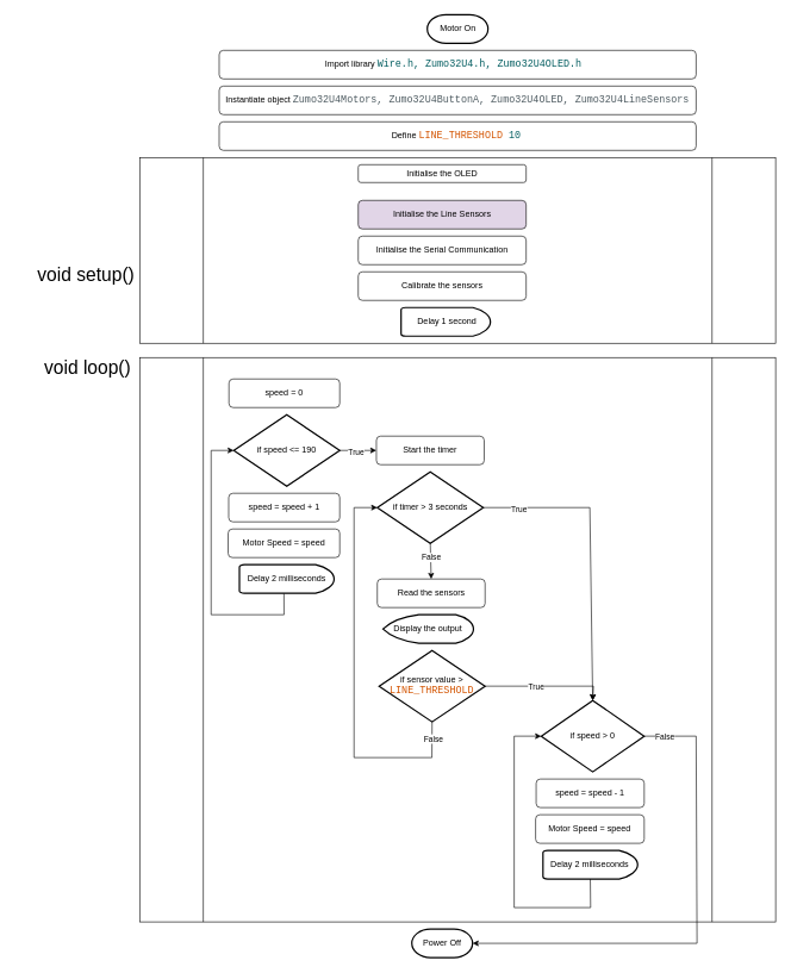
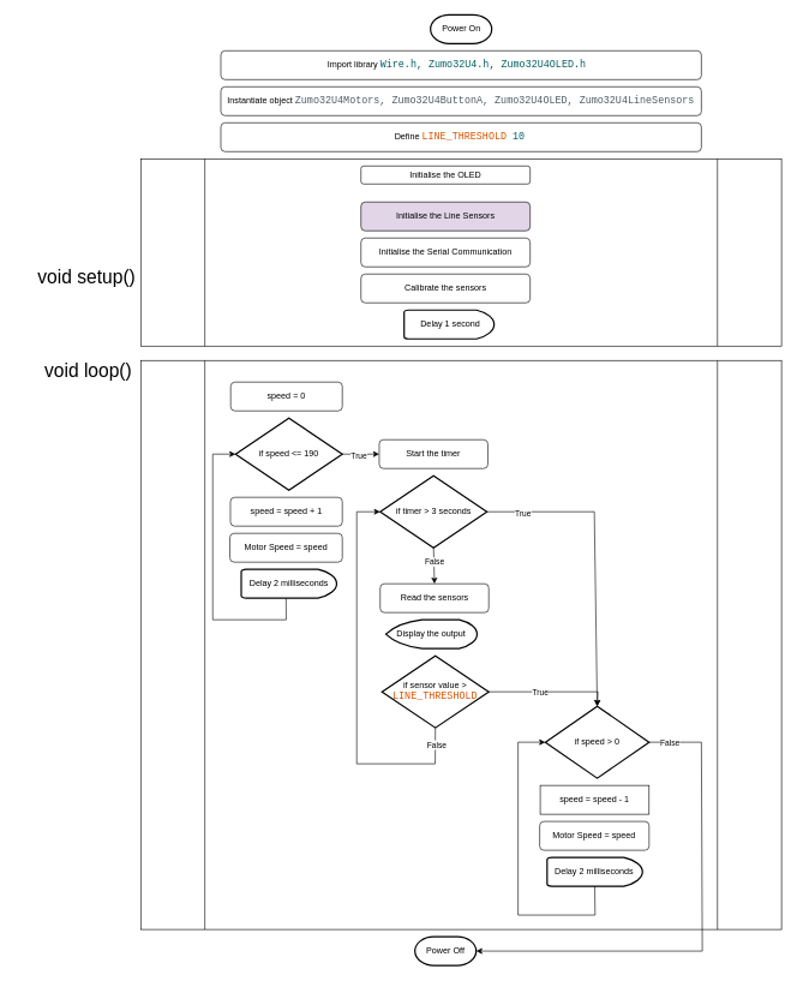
  <mxCell id="0" />
  <mxCell id="1" parent="0" />
- <mxCell id="2" value="Motor On" style="strokeWidth=2;html=1;shape=mxgraph.flowchart.terminator;whiteSpace=wrap;" parent="1" vertex="1"><mxGeometry x="597.5" y="20" width="85" height="40" as="geometry" /></mxCell>
+ <mxCell id="2" value="Power On" style="strokeWidth=2;html=1;shape=mxgraph.flowchart.terminator;whiteSpace=wrap;" parent="1" vertex="1"><mxGeometry x="597.5" y="20" width="85" height="40" as="geometry" /></mxCell>
  <mxCell id="3" value="Power Off" style="strokeWidth=2;html=1;shape=mxgraph.flowchart.terminator;whiteSpace=wrap;" parent="1" vertex="1"><mxGeometry x="575.85" y="1300" width="85" height="40" as="geometry" /></mxCell>
  <mxCell id="4" value="Instantiate object&amp;nbsp;&lt;span style=&quot;background-color: rgb(255, 255, 255); color: rgb(78, 91, 97); font-family: Consolas, &amp;quot;Courier New&amp;quot;, monospace; font-size: 14px; white-space: pre;&quot;&gt;Zumo32U4Motors, &lt;/span&gt;&lt;span style=&quot;color: rgb(78, 91, 97); font-family: Consolas, &amp;quot;Courier New&amp;quot;, monospace; font-size: 14px; white-space: pre; background-color: rgb(255, 255, 255);&quot;&gt;Zumo32U4ButtonA, &lt;/span&gt;&lt;span style=&quot;background-color: rgb(255, 255, 255); color: rgb(78, 91, 97); font-family: Consolas, &amp;quot;Courier New&amp;quot;, monospace; font-size: 14px; white-space: pre;&quot;&gt;Zumo32U4OLED, &lt;/span&gt;&lt;span style=&quot;background-color: rgb(255, 255, 255); color: rgb(78, 91, 97); font-family: Consolas, &amp;quot;Courier New&amp;quot;, monospace; font-size: 14px; white-space: pre;&quot;&gt;Zumo32U4LineSensors&lt;/span&gt;" style="rounded=1;whiteSpace=wrap;html=1;" parent="1" vertex="1"><mxGeometry x="306.25" y="120" width="667.5" height="40" as="geometry" /></mxCell>
  <mxCell id="5" value="Import library&amp;nbsp;&lt;span style=&quot;color: rgb(0, 92, 95); background-color: rgb(255, 255, 255); font-family: Consolas, &amp;quot;Courier New&amp;quot;, monospace; font-size: 14px; white-space: pre;&quot;&gt;Wire.h, &lt;/span&gt;&lt;span style=&quot;color: rgb(0, 92, 95); font-family: Consolas, &amp;quot;Courier New&amp;quot;, monospace; font-size: 14px; white-space: pre; background-color: rgb(255, 255, 255);&quot;&gt;Zumo32U4.h, &lt;/span&gt;&lt;span style=&quot;color: rgb(0, 92, 95); background-color: rgb(255, 255, 255); font-family: Consolas, &amp;quot;Courier New&amp;quot;, monospace; font-size: 14px; white-space: pre;&quot;&gt;Zumo32U4OLED.h&lt;/span&gt;&lt;span style=&quot;color: rgb(0, 92, 95); font-family: Consolas, &amp;quot;Courier New&amp;quot;, monospace; font-size: 14px; white-space: pre; background-color: rgb(255, 255, 255);&quot;&gt; &lt;/span&gt;&lt;span style=&quot;background-color: initial;&quot;&gt;&amp;nbsp;&lt;/span&gt;" style="rounded=1;whiteSpace=wrap;html=1;" parent="1" vertex="1"><mxGeometry x="306.25" y="70" width="667.5" height="40" as="geometry" /></mxCell>
  <mxCell id="6" value="" style="shape=process;whiteSpace=wrap;html=1;backgroundOutline=1;" parent="1" vertex="1"><mxGeometry x="195" y="220" width="890" height="260" as="geometry" /></mxCell>
  <mxCell id="7" value="Initialise the OLED" style="rounded=1;whiteSpace=wrap;html=1;" parent="1" vertex="1"><mxGeometry x="500.85" y="230" width="235" height="25" as="geometry" /></mxCell>
  <mxCell id="8" value="&amp;nbsp;Delay 1 second" style="strokeWidth=2;html=1;shape=mxgraph.flowchart.delay;whiteSpace=wrap;" parent="1" vertex="1"><mxGeometry x="560.85" y="430" width="125" height="40" as="geometry" /></mxCell>
  <mxCell id="9" value="&lt;font style=&quot;font-size: 26px;&quot;&gt;void loop()&lt;/font&gt;" style="text;strokeColor=none;align=right;fillColor=none;html=1;verticalAlign=middle;whiteSpace=wrap;rounded=0;" parent="1" vertex="1"><mxGeometry x="25" y="500" width="160" height="30" as="geometry" /></mxCell>
  <mxCell id="10" value="" style="shape=process;whiteSpace=wrap;html=1;backgroundOutline=1;" parent="1" vertex="1"><mxGeometry x="195" y="500" width="890" height="790" as="geometry" /></mxCell>
  <mxCell id="11" value="&lt;font style=&quot;font-size: 26px;&quot;&gt;void setup()&lt;/font&gt;" style="text;strokeColor=none;align=right;fillColor=none;html=1;verticalAlign=middle;whiteSpace=wrap;rounded=0;" parent="1" vertex="1"><mxGeometry x="20" y="370" width="170" height="30" as="geometry" /></mxCell>
  <mxCell id="12" value="speed = 0" style="rounded=1;whiteSpace=wrap;html=1;" parent="1" vertex="1"><mxGeometry x="319.93" y="530" width="155.07" height="40" as="geometry" /></mxCell>
  <mxCell id="13" value="if speed &amp;lt;= 190" style="strokeWidth=2;html=1;shape=mxgraph.flowchart.decision;whiteSpace=wrap;" parent="1" vertex="1"><mxGeometry x="326.68" y="580" width="148.32" height="100" as="geometry" /></mxCell>
  <mxCell id="14" value="speed = speed + 1" style="rounded=1;whiteSpace=wrap;html=1;" parent="1" vertex="1"><mxGeometry x="319.56" y="690" width="155.44" height="40" as="geometry" /></mxCell>
  <mxCell id="15" value="Motor Speed = speed" style="rounded=1;whiteSpace=wrap;html=1;" parent="1" vertex="1"><mxGeometry x="318.81" y="740" width="156.19" height="40" as="geometry" /></mxCell>
  <mxCell id="16" value="Start the timer" style="rounded=1;whiteSpace=wrap;html=1;" parent="1" vertex="1"><mxGeometry x="526.25" y="610" width="150.88" height="40" as="geometry" /></mxCell>
  <mxCell id="17" value="if speed &amp;gt; 0" style="strokeWidth=2;html=1;shape=mxgraph.flowchart.decision;whiteSpace=wrap;" parent="1" vertex="1"><mxGeometry x="756.97" y="980" width="144.13" height="100" as="geometry" /></mxCell>
- <mxCell id="18" value="speed = speed - 1" style="rounded=1;whiteSpace=wrap;html=1;" parent="1" vertex="1"><mxGeometry x="749.85" y="1090" width="151.25" height="40" as="geometry" /></mxCell>
+ <mxCell id="18" value="speed = speed - 1" style="whiteSpace=wrap;html=1;rounded=0;" parent="1" vertex="1"><mxGeometry x="749.85" y="1090" width="151.25" height="40" as="geometry" /></mxCell>
  <mxCell id="19" value="Motor Speed = speed" style="rounded=1;whiteSpace=wrap;html=1;" parent="1" vertex="1"><mxGeometry x="749.1" y="1140" width="152" height="40" as="geometry" /></mxCell>
  <mxCell id="20" value="" style="endArrow=classic;html=1;rounded=0;entryX=0;entryY=0.5;entryDx=0;entryDy=0;entryPerimeter=0;exitX=0.5;exitY=1;exitDx=0;exitDy=0;exitPerimeter=0;" parent="1" source="31" target="17" edge="1"><mxGeometry width="50" height="50" relative="1" as="geometry"><mxPoint x="375.1" y="1230" as="sourcePoint" /><mxPoint x="359.1" y="1060" as="targetPoint" /><Array as="points"><mxPoint x="826.1" y="1270" /><mxPoint x="719.1" y="1270" /><mxPoint x="719.1" y="1030" /></Array></mxGeometry></mxCell>
  <mxCell id="21" value="" style="endArrow=classic;html=1;rounded=0;exitX=1;exitY=0.5;exitDx=0;exitDy=0;exitPerimeter=0;entryX=0;entryY=0.5;entryDx=0;entryDy=0;" parent="1" source="13" target="16" edge="1"><mxGeometry width="50" height="50" relative="1" as="geometry"><mxPoint x="535" y="790" as="sourcePoint" /><mxPoint x="585" y="740" as="targetPoint" /></mxGeometry></mxCell>
  <mxCell id="22" value="True" style="edgeLabel;html=1;align=center;verticalAlign=middle;resizable=0;points=[];" parent="21" vertex="1" connectable="0"><mxGeometry x="-0.139" y="-1" relative="1" as="geometry"><mxPoint as="offset" /></mxGeometry></mxCell>
  <mxCell id="23" value="" style="endArrow=classic;html=1;rounded=0;exitX=1;exitY=0.5;exitDx=0;exitDy=0;exitPerimeter=0;entryX=0.5;entryY=0;entryDx=0;entryDy=0;entryPerimeter=0;" parent="1" edge="1" target="17" source="33"><mxGeometry width="50" height="50" relative="1" as="geometry"><mxPoint x="682.48" y="1029.5" as="sourcePoint" /><mxPoint x="733.48" y="1029.5" as="targetPoint" /><Array as="points"><mxPoint x="830" y="960" /></Array></mxGeometry></mxCell>
  <mxCell id="24" value="True" style="edgeLabel;html=1;align=center;verticalAlign=middle;resizable=0;points=[];" parent="23" vertex="1" connectable="0"><mxGeometry x="-0.176" y="1" relative="1" as="geometry"><mxPoint y="1" as="offset" /></mxGeometry></mxCell>
  <mxCell id="25" value="" style="endArrow=classic;html=1;rounded=0;exitX=0.5;exitY=1;exitDx=0;exitDy=0;entryX=0;entryY=0.5;entryDx=0;entryDy=0;entryPerimeter=0;" parent="1" target="13" edge="1"><mxGeometry width="50" height="50" relative="1" as="geometry"><mxPoint x="396.905" y="830" as="sourcePoint" /><mxPoint x="585" y="740" as="targetPoint" /><Array as="points"><mxPoint x="397" y="860" /><mxPoint x="295" y="860" /><mxPoint x="295" y="630" /></Array></mxGeometry></mxCell>
  <mxCell id="26" value="Define&amp;nbsp;&lt;span style=&quot;font-family: Consolas, &amp;quot;Courier New&amp;quot;, monospace; font-size: 14px; white-space: pre; color: rgb(211, 84, 0);&quot;&gt;LINE_THRESHOLD&lt;/span&gt;&lt;span style=&quot;background-color: rgb(255, 255, 255); color: rgb(78, 91, 97); font-family: Consolas, &amp;quot;Courier New&amp;quot;, monospace; font-size: 14px; white-space: pre;&quot;&gt; &lt;/span&gt;&lt;span style=&quot;font-family: Consolas, &amp;quot;Courier New&amp;quot;, monospace; font-size: 14px; white-space: pre; color: rgb(0, 92, 95);&quot;&gt;10&lt;/span&gt;&lt;span style=&quot;background-color: initial;&quot;&gt;&amp;nbsp;&lt;/span&gt;" style="rounded=1;whiteSpace=wrap;html=1;" vertex="1" parent="1"><mxGeometry x="306.25" y="170" width="667.5" height="40" as="geometry" /></mxCell>
  <mxCell id="27" value="Initialise the Line Sensors" style="rounded=1;whiteSpace=wrap;html=1;fillColor=#e1d5e7;" vertex="1" parent="1"><mxGeometry x="500.85" y="280" width="235" height="40" as="geometry" /></mxCell>
  <mxCell id="28" value="Initialise the Serial Communication" style="rounded=1;whiteSpace=wrap;html=1;" vertex="1" parent="1"><mxGeometry x="500.85" y="330" width="235" height="40" as="geometry" /></mxCell>
  <mxCell id="29" value="Calibrate the sensors" style="rounded=1;whiteSpace=wrap;html=1;" vertex="1" parent="1"><mxGeometry x="500.85" y="380" width="235" height="40" as="geometry" /></mxCell>
  <mxCell id="30" value="Delay 2 milliseconds" style="strokeWidth=2;html=1;shape=mxgraph.flowchart.delay;whiteSpace=wrap;" vertex="1" parent="1"><mxGeometry x="334.61" y="790" width="132.47" height="40" as="geometry" /></mxCell>
  <mxCell id="31" value="Delay 2 milliseconds" style="strokeWidth=2;html=1;shape=mxgraph.flowchart.delay;whiteSpace=wrap;" vertex="1" parent="1"><mxGeometry x="759.42" y="1190" width="132.47" height="40" as="geometry" /></mxCell>
  <mxCell id="32" value="Read the sensors" style="rounded=1;whiteSpace=wrap;html=1;" vertex="1" parent="1"><mxGeometry x="527.53" y="810" width="150.88" height="40" as="geometry" /></mxCell>
  <mxCell id="33" value="if sensor value &amp;gt;&lt;div&gt;&lt;span style=&quot;color: rgb(211, 84, 0); font-family: Consolas, &amp;quot;Courier New&amp;quot;, monospace; font-size: 14px; white-space: pre;&quot;&gt;LINE_THRESHOLD&lt;/span&gt;&lt;br&gt;&lt;/div&gt;" style="strokeWidth=2;html=1;shape=mxgraph.flowchart.decision;whiteSpace=wrap;" vertex="1" parent="1"><mxGeometry x="530.09" y="910" width="148.32" height="100" as="geometry" /></mxCell>
  <mxCell id="34" value="Display the output" style="strokeWidth=2;html=1;shape=mxgraph.flowchart.display;whiteSpace=wrap;" vertex="1" parent="1"><mxGeometry x="535.44" y="860" width="126.69" height="40" as="geometry" /></mxCell>
  <mxCell id="35" value="" style="endArrow=classic;html=1;rounded=0;exitX=1;exitY=0.5;exitDx=0;exitDy=0;exitPerimeter=0;entryX=1;entryY=0.5;entryDx=0;entryDy=0;entryPerimeter=0;" edge="1" parent="1" source="17" target="3"><mxGeometry width="50" height="50" relative="1" as="geometry"><mxPoint x="713.75" y="920" as="sourcePoint" /><mxPoint x="763.75" y="870" as="targetPoint" /><Array as="points"><mxPoint x="973.75" y="1030" /><mxPoint x="975" y="1320" /></Array></mxGeometry></mxCell>
  <mxCell id="36" value="False" style="edgeLabel;html=1;align=center;verticalAlign=middle;resizable=0;points=[];" vertex="1" connectable="0" parent="35"><mxGeometry x="-0.916" y="-1" relative="1" as="geometry"><mxPoint as="offset" /></mxGeometry></mxCell>
  <mxCell id="37" value="if timer &amp;gt; 3 seconds" style="strokeWidth=2;html=1;shape=mxgraph.flowchart.decision;whiteSpace=wrap;" vertex="1" parent="1"><mxGeometry x="527.53" y="660" width="148.32" height="100" as="geometry" /></mxCell>
  <mxCell id="38" value="" style="endArrow=classic;html=1;rounded=0;exitX=1;exitY=0.5;exitDx=0;exitDy=0;exitPerimeter=0;entryX=0.5;entryY=0;entryDx=0;entryDy=0;entryPerimeter=0;" edge="1" parent="1" source="37" target="17"><mxGeometry width="50" height="50" relative="1" as="geometry"><mxPoint x="715" y="910" as="sourcePoint" /><mxPoint x="765" y="860" as="targetPoint" /><Array as="points"><mxPoint x="825" y="710" /></Array></mxGeometry></mxCell>
  <mxCell id="39" value="True" style="edgeLabel;html=1;align=center;verticalAlign=middle;resizable=0;points=[];" vertex="1" connectable="0" parent="38"><mxGeometry x="-0.762" y="-2" relative="1" as="geometry"><mxPoint as="offset" /></mxGeometry></mxCell>
  <mxCell id="40" value="" style="endArrow=classic;html=1;rounded=0;exitX=0.5;exitY=1;exitDx=0;exitDy=0;exitPerimeter=0;entryX=0.5;entryY=0;entryDx=0;entryDy=0;" edge="1" parent="1" source="37" target="32"><mxGeometry width="50" height="50" relative="1" as="geometry"><mxPoint x="715" y="900" as="sourcePoint" /><mxPoint x="765" y="850" as="targetPoint" /></mxGeometry></mxCell>
  <mxCell id="41" value="False" style="edgeLabel;html=1;align=center;verticalAlign=middle;resizable=0;points=[];" vertex="1" connectable="0" parent="40"><mxGeometry x="-0.2" relative="1" as="geometry"><mxPoint as="offset" /></mxGeometry></mxCell>
  <mxCell id="42" value="" style="endArrow=classic;html=1;rounded=0;exitX=0.5;exitY=1;exitDx=0;exitDy=0;exitPerimeter=0;entryX=0;entryY=0.5;entryDx=0;entryDy=0;entryPerimeter=0;" edge="1" parent="1" source="33" target="37"><mxGeometry width="50" height="50" relative="1" as="geometry"><mxPoint x="715" y="1100" as="sourcePoint" /><mxPoint x="765" y="1050" as="targetPoint" /><Array as="points"><mxPoint x="604" y="1060" /><mxPoint x="495" y="1060" /><mxPoint x="495" y="710" /></Array></mxGeometry></mxCell>
  <mxCell id="43" value="False" style="edgeLabel;html=1;align=center;verticalAlign=middle;resizable=0;points=[];" vertex="1" connectable="0" parent="42"><mxGeometry x="-0.915" y="1" relative="1" as="geometry"><mxPoint as="offset" /></mxGeometry></mxCell>
